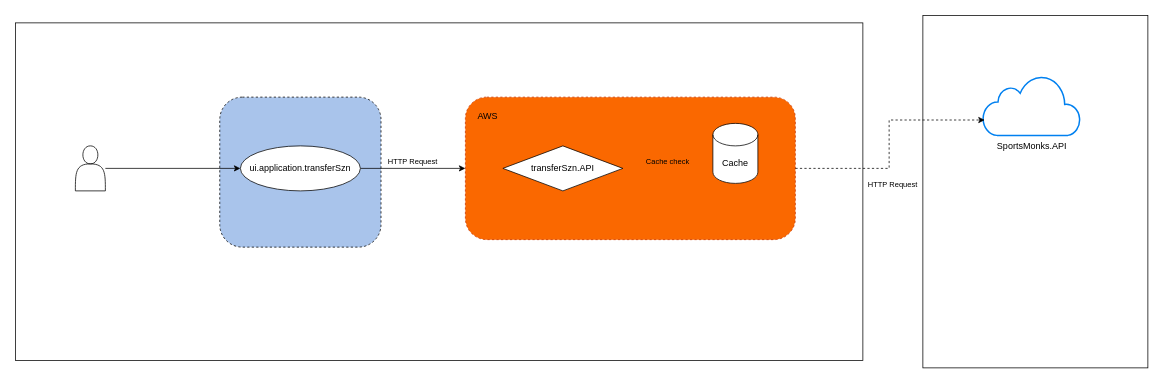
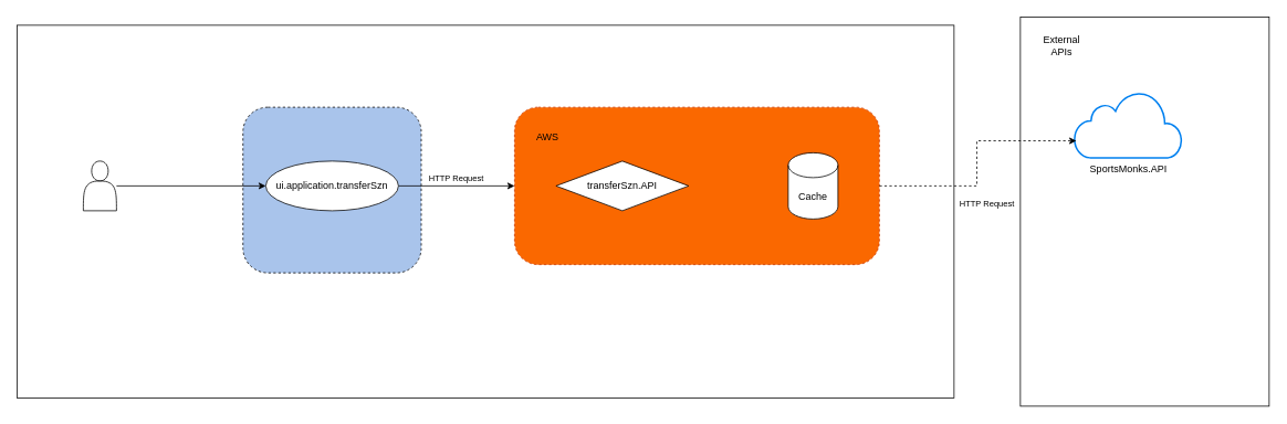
  <mxCell id="0" />
  <mxCell id="1" parent="0" />
  <mxCell id="2" value="" style="rounded=0;whiteSpace=wrap;html=1;movable=1;resizable=1;rotatable=1;deletable=1;editable=1;locked=0;connectable=1;fillColor=light-dark(#FFFFFF,#FFFFFF);" vertex="1" parent="1"><mxGeometry x="20" y="30" width="1130" height="450" as="geometry" /></mxCell>
  <mxCell id="3" value="" style="rounded=1;whiteSpace=wrap;html=1;fillColor=#A9C4EB;fontColor=#000000;strokeColor=light-dark(#000000,#000000);dashed=1;" vertex="1" parent="1"><mxGeometry x="292.5" y="129" width="215" height="200" as="geometry" /></mxCell>
  <mxCell id="4" style="edgeStyle=orthogonalEdgeStyle;rounded=0;orthogonalLoop=1;jettySize=auto;html=1;exitX=1;exitY=0.5;exitDx=0;exitDy=0;entryX=0;entryY=0.5;entryDx=0;entryDy=0;" edge="1" parent="1" source="9" target="7"><mxGeometry relative="1" as="geometry"><mxPoint x="550" y="223.44" as="sourcePoint" /><mxPoint x="682" y="223.44" as="targetPoint" /></mxGeometry></mxCell>
  <mxCell id="5" style="edgeStyle=orthogonalEdgeStyle;rounded=0;orthogonalLoop=1;jettySize=auto;html=1;entryX=0;entryY=0.5;entryDx=0;entryDy=0;" edge="1" parent="1" source="6" target="9"><mxGeometry relative="1" as="geometry"><mxPoint x="390" y="224" as="targetPoint" /></mxGeometry></mxCell>
  <mxCell id="6" value="" style="shape=actor;whiteSpace=wrap;html=1;" vertex="1" parent="1"><mxGeometry x="100" y="194" width="40" height="60" as="geometry" /></mxCell>
  <mxCell id="7" value="" style="rounded=1;whiteSpace=wrap;html=1;fillColor=#fa6800;fontColor=#000000;strokeColor=#C73500;dashed=1;" vertex="1" parent="1"><mxGeometry x="620" y="129" width="440" height="190" as="geometry" /></mxCell>
- <mxCell id="8" value="Cache" style="shape=cylinder3;whiteSpace=wrap;html=1;boundedLbl=1;backgroundOutline=1;size=15;fillColor=light-dark(#FFFFFF,#7EA6E0);" vertex="1" parent="1"><mxGeometry x="950" y="164" width="60" height="80" as="geometry" /></mxCell>
+ <mxCell id="8" value="Cache" style="shape=cylinder3;whiteSpace=wrap;html=1;boundedLbl=1;backgroundOutline=1;size=15;fillColor=light-dark(#FFFFFF,#7EA6E0);" vertex="1" parent="1"><mxGeometry x="950" y="184" width="60" height="80" as="geometry" /></mxCell>
  <mxCell id="9" value="ui.application.transferSzn" style="ellipse;whiteSpace=wrap;html=1;fontColor=light-dark(#000000,#000000);strokeColor=light-dark(#000000,#000000);fillColor=light-dark(#FFFFFF,#FFFFFF);" vertex="1" parent="1"><mxGeometry x="320" y="194" width="160" height="60" as="geometry" /></mxCell>
  <mxCell id="10" value="transferSzn.API" style="rhombus;whiteSpace=wrap;html=1;strokeColor=light-dark(#000000,#FFFFFF);fillColor=light-dark(#FFFFFF,#FFFFFF);fontColor=light-dark(#000000,#000000);" vertex="1" parent="1"><mxGeometry x="670" y="194" width="160" height="60" as="geometry" /></mxCell>
- <mxCell id="11" value="AWS" style="text;html=1;align=center;verticalAlign=middle;whiteSpace=wrap;rounded=0;" vertex="1" parent="1"><mxGeometry x="620" y="140" width="60" height="30" as="geometry" /></mxCell>
+ <mxCell id="11" value="AWS" style="text;html=1;align=center;verticalAlign=middle;whiteSpace=wrap;rounded=0;" vertex="1" parent="1"><mxGeometry x="630" y="150" width="60" height="30" as="geometry" /></mxCell>
  <mxCell id="12" value="" style="rounded=0;whiteSpace=wrap;html=1;movable=1;resizable=1;rotatable=1;deletable=1;editable=1;locked=0;connectable=1;fillColor=light-dark(#FFFFFF,#FFFFFF);" vertex="1" parent="1"><mxGeometry x="1230" y="20" width="300" height="470" as="geometry" /></mxCell>
- <mxCell id="14" value="SportsMonks.API" style="html=1;verticalLabelPosition=bottom;align=center;labelBackgroundColor=#ffffff;verticalAlign=top;strokeWidth=2;strokeColor=#0080F0;shadow=0;dashed=0;shape=mxgraph.ios7.icons.cloud;" vertex="1" parent="1"><mxGeometry x="1310" y="100" width="130" height="80" as="geometry" /></mxCell>
+ <mxCell id="13" value="External APIs" style="text;html=1;align=center;verticalAlign=middle;whiteSpace=wrap;rounded=0;" vertex="1" parent="1"><mxGeometry x="1250" y="40" width="60" height="30" as="geometry" /></mxCell>
+ <mxCell id="14" value="SportsMonks.API" style="html=1;verticalLabelPosition=bottom;align=center;labelBackgroundColor=#ffffff;verticalAlign=top;strokeWidth=2;strokeColor=#0080F0;shadow=0;dashed=0;shape=mxgraph.ios7.icons.cloud;" vertex="1" parent="1"><mxGeometry x="1295" y="110" width="130" height="80" as="geometry" /></mxCell>
  <mxCell id="15" style="edgeStyle=orthogonalEdgeStyle;rounded=0;orthogonalLoop=1;jettySize=auto;html=1;exitX=1;exitY=0.5;exitDx=0;exitDy=0;entryX=0.019;entryY=0.744;entryDx=0;entryDy=0;entryPerimeter=0;dashed=1;" edge="1" parent="1" source="7" target="14"><mxGeometry relative="1" as="geometry" /></mxCell>
  <mxCell id="16" value="HTTP Request" style="text;html=1;align=center;verticalAlign=middle;whiteSpace=wrap;rounded=0;fontSize=10;" vertex="1" parent="1"><mxGeometry x="510" y="200" width="80" height="30" as="geometry" /></mxCell>
- <mxCell id="17" value="Cache check" style="text;html=1;align=center;verticalAlign=middle;whiteSpace=wrap;rounded=0;fontSize=10;" vertex="1" parent="1"><mxGeometry x="850" y="200" width="80" height="30" as="geometry" /></mxCell>
  <mxCell id="18" value="HTTP Request" style="text;html=1;align=center;verticalAlign=middle;whiteSpace=wrap;rounded=0;fontSize=10;" vertex="1" parent="1"><mxGeometry x="1150" y="230" width="80" height="30" as="geometry" /></mxCell>
